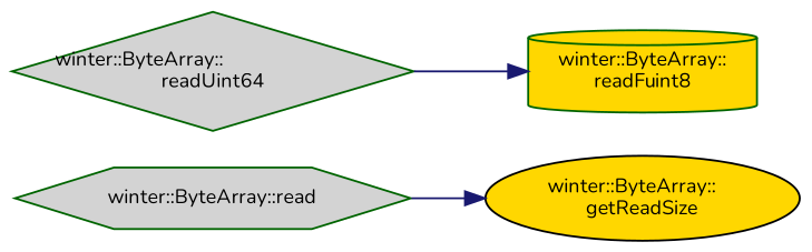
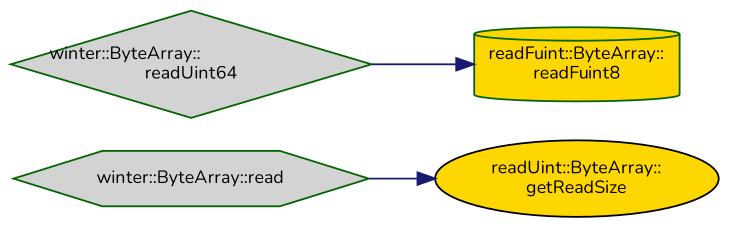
  digraph {
    fontname=Nunito
    rankdir=LR
    node [color=darkgreen fillcolor=lightgrey fontname=Nunito fontsize=10 style=filled]
    edge [color=midnightblue fontname=Nunito fontsize=10 labelfontname=Helvetica labelfontsize=10 style=solid]
    n1 [height=0.2 label="winter::ByteArray::read" shape=hexagon width=0.4]
-   n2 [color=black fillcolor=gold height=0.2 label="winter::ByteArray::\lgetReadSize" shape=ellipse width=0.4]
+   n2 [color=black fillcolor=gold height=0.2 label="readUint::ByteArray::\lgetReadSize" shape=ellipse width=0.4]
    n3 [height=0.2 label="winter::ByteArray::\lreadUint64" shape=diamond width=0.4]
-   n4 [fillcolor=gold height=0.2 label="winter::ByteArray::\lreadFuint8" shape=cylinder width=0.4]
+   n4 [fillcolor=gold height=0.2 label="readFuint::ByteArray::\lreadFuint8" shape=cylinder width=0.4]
    n1 -> n2
    n3 -> n4
  }
